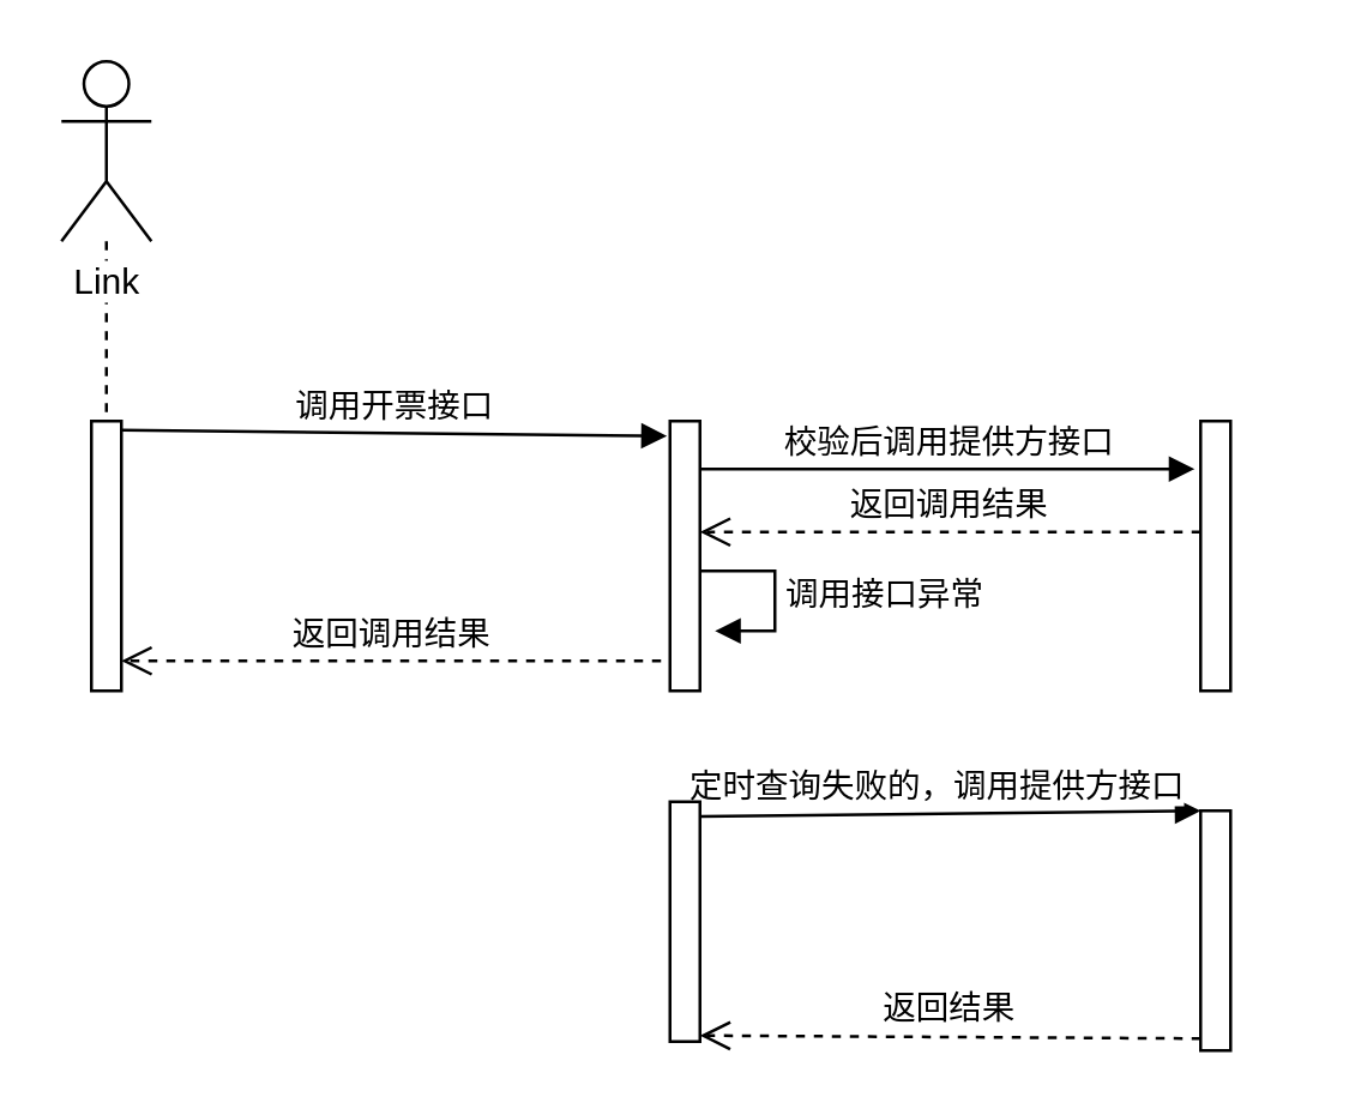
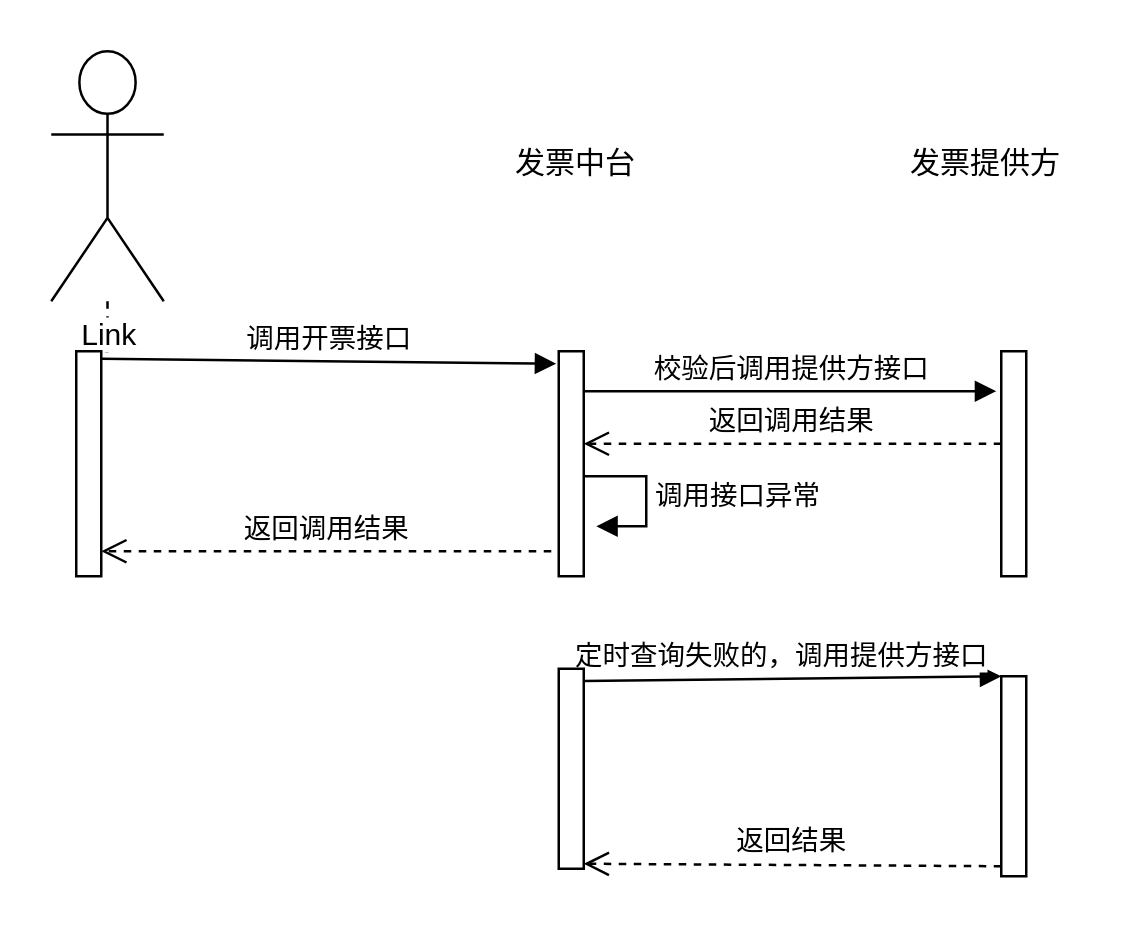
  <mxCell id="0" />
  <mxCell id="1" parent="0" />
  <mxCell id="2" style="edgeStyle=orthogonalEdgeStyle;rounded=0;orthogonalLoop=1;jettySize=auto;html=1;entryX=0.5;entryY=0.013;entryDx=0;entryDy=0;entryPerimeter=0;dashed=1;endArrow=none;endFill=0;" parent="1" source="3" target="6" edge="1"><mxGeometry relative="1" as="geometry" /></mxCell>
- <mxCell id="3" value="Link" style="shape=umlActor;verticalLabelPosition=bottom;labelBackgroundColor=#ffffff;verticalAlign=top;html=1;outlineConnect=0;" parent="1" vertex="1"><mxGeometry x="20" y="20" width="30" height="60" as="geometry" /></mxCell>
+ <mxCell id="3" value="Link" style="shape=umlActor;verticalLabelPosition=bottom;labelBackgroundColor=#ffffff;verticalAlign=top;html=1;outlineConnect=0;" parent="1" vertex="1"><mxGeometry x="20" y="20" width="45" height="100" as="geometry" /></mxCell>
+ <mxCell id="4" value="发票中台" style="text;html=1;strokeColor=none;fillColor=none;align=center;verticalAlign=middle;whiteSpace=wrap;rounded=0;" parent="1" vertex="1"><mxGeometry x="200" y="50" width="60" height="30" as="geometry" /></mxCell>
+ <mxCell id="5" value="发票提供方" style="text;html=1;strokeColor=none;fillColor=none;align=center;verticalAlign=middle;whiteSpace=wrap;rounded=0;" parent="1" vertex="1"><mxGeometry x="354" y="45" width="80" height="40" as="geometry" /></mxCell>
  <mxCell id="6" value="" style="html=1;points=[];perimeter=orthogonalPerimeter;" parent="1" vertex="1"><mxGeometry x="30" y="140" width="10" height="90" as="geometry" /></mxCell>
  <mxCell id="7" value="" style="html=1;points=[];perimeter=orthogonalPerimeter;" parent="1" vertex="1"><mxGeometry x="223" y="140" width="10" height="90" as="geometry" /></mxCell>
  <mxCell id="8" value="调用开票接口" style="html=1;verticalAlign=bottom;startArrow=none;startFill=0;endArrow=block;startSize=8;entryX=-0.1;entryY=0.025;entryDx=0;entryDy=0;entryPerimeter=0;" parent="1" edge="1"><mxGeometry width="60" relative="1" as="geometry"><mxPoint x="40" y="143" as="sourcePoint" /><mxPoint x="222" y="145" as="targetPoint" /></mxGeometry></mxCell>
  <mxCell id="9" value="" style="html=1;points=[];perimeter=orthogonalPerimeter;" parent="1" vertex="1"><mxGeometry x="400" y="140" width="10" height="90" as="geometry" /></mxCell>
  <mxCell id="10" value="校验后调用提供方接口" style="html=1;verticalAlign=bottom;endArrow=block;entryX=-0.2;entryY=0;entryDx=0;entryDy=0;entryPerimeter=0;" parent="1" edge="1"><mxGeometry width="80" relative="1" as="geometry"><mxPoint x="233" y="156" as="sourcePoint" /><mxPoint x="398" y="156" as="targetPoint" /></mxGeometry></mxCell>
  <mxCell id="11" value="返回调用结果" style="html=1;verticalAlign=bottom;endArrow=open;dashed=1;endSize=8;" parent="1" edge="1"><mxGeometry relative="1" as="geometry"><mxPoint x="400" y="177" as="sourcePoint" /><mxPoint x="233" y="177" as="targetPoint" /></mxGeometry></mxCell>
  <mxCell id="12" value="返回调用结果" style="html=1;verticalAlign=bottom;endArrow=open;dashed=1;endSize=8;" parent="1" edge="1"><mxGeometry relative="1" as="geometry"><mxPoint x="220" y="220" as="sourcePoint" /><mxPoint x="40" y="220" as="targetPoint" /></mxGeometry></mxCell>
  <mxCell id="13" value="调用接口异常" style="edgeStyle=orthogonalEdgeStyle;html=1;align=left;spacingLeft=2;endArrow=block;rounded=0;entryX=1;entryY=0;" parent="1" edge="1"><mxGeometry relative="1" as="geometry"><mxPoint x="233" y="190" as="sourcePoint" /><Array as="points"><mxPoint x="258" y="190" /></Array><mxPoint x="238" y="210" as="targetPoint" /></mxGeometry></mxCell>
  <mxCell id="14" value="" style="html=1;points=[];perimeter=orthogonalPerimeter;" vertex="1" parent="1"><mxGeometry x="400" y="270" width="10" height="80" as="geometry" /></mxCell>
  <mxCell id="15" value="定时查询失败的，调用提供方接口" style="html=1;verticalAlign=bottom;endArrow=block;entryX=0;entryY=0;exitX=0.1;exitY=0.063;exitDx=0;exitDy=0;exitPerimeter=0;" edge="1" target="14" parent="1" source="17"><mxGeometry relative="1" as="geometry"><mxPoint x="240" y="270" as="sourcePoint" /></mxGeometry></mxCell>
  <mxCell id="16" value="返回结果" style="html=1;verticalAlign=bottom;endArrow=open;dashed=1;endSize=8;exitX=0;exitY=0.95;entryX=1;entryY=0.975;entryDx=0;entryDy=0;entryPerimeter=0;" edge="1" source="14" parent="1" target="17"><mxGeometry relative="1" as="geometry"><mxPoint x="230" y="346" as="targetPoint" /></mxGeometry></mxCell>
  <mxCell id="17" value="" style="html=1;points=[];perimeter=orthogonalPerimeter;" vertex="1" parent="1"><mxGeometry x="223" y="267" width="10" height="80" as="geometry" /></mxCell>
